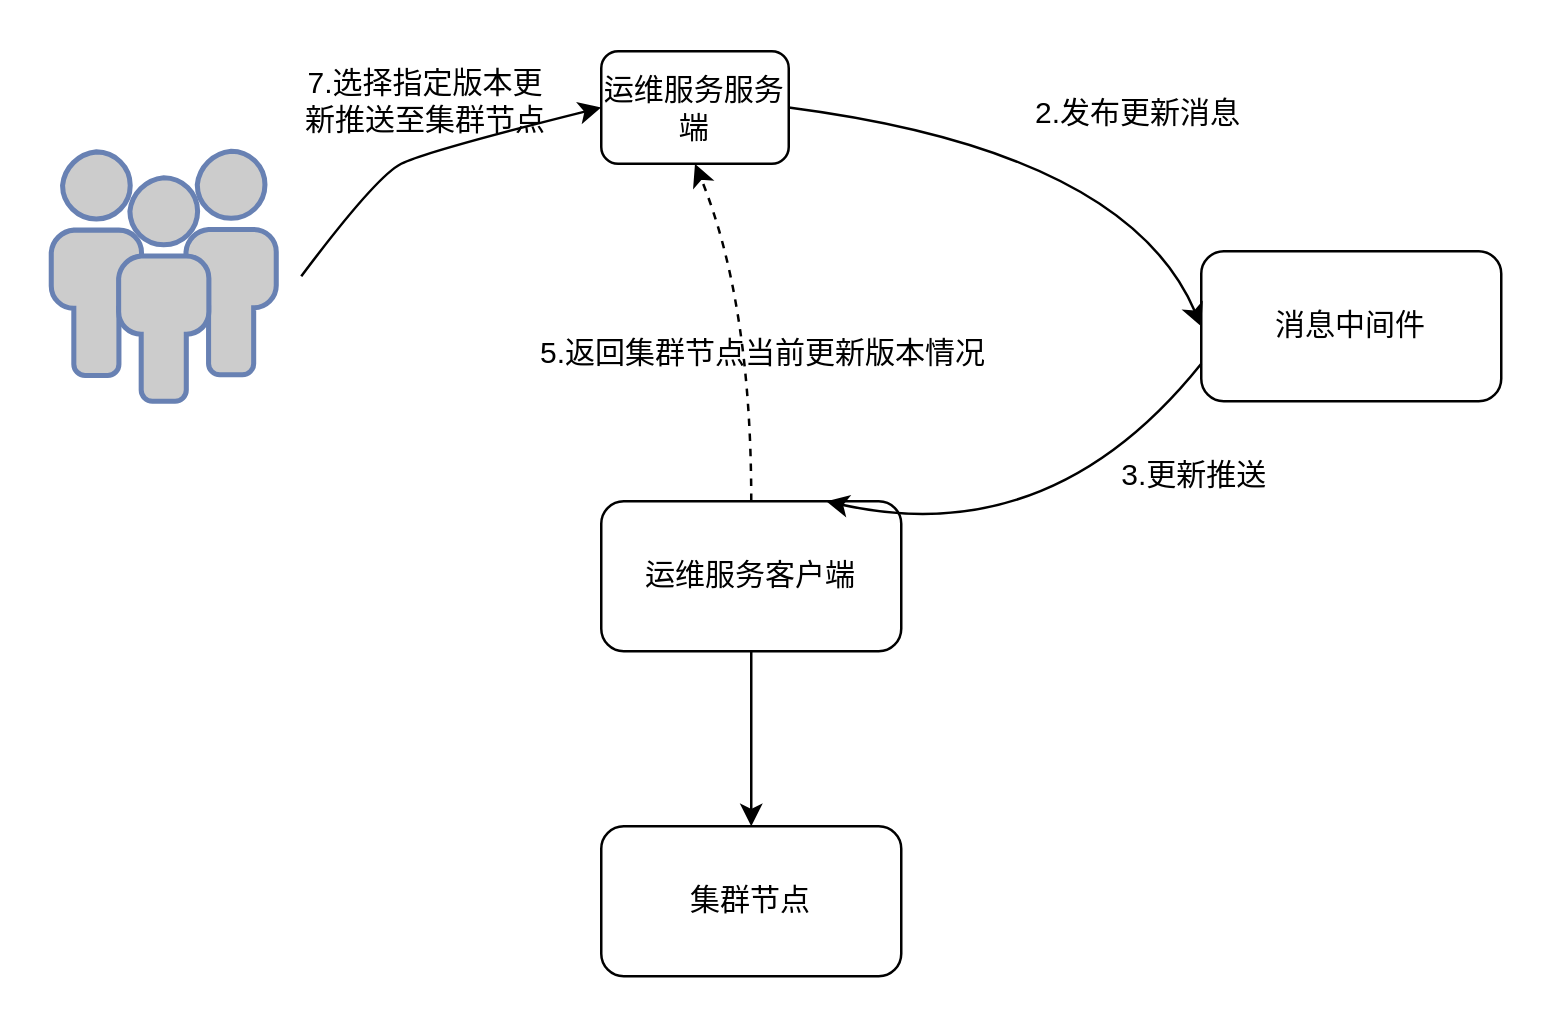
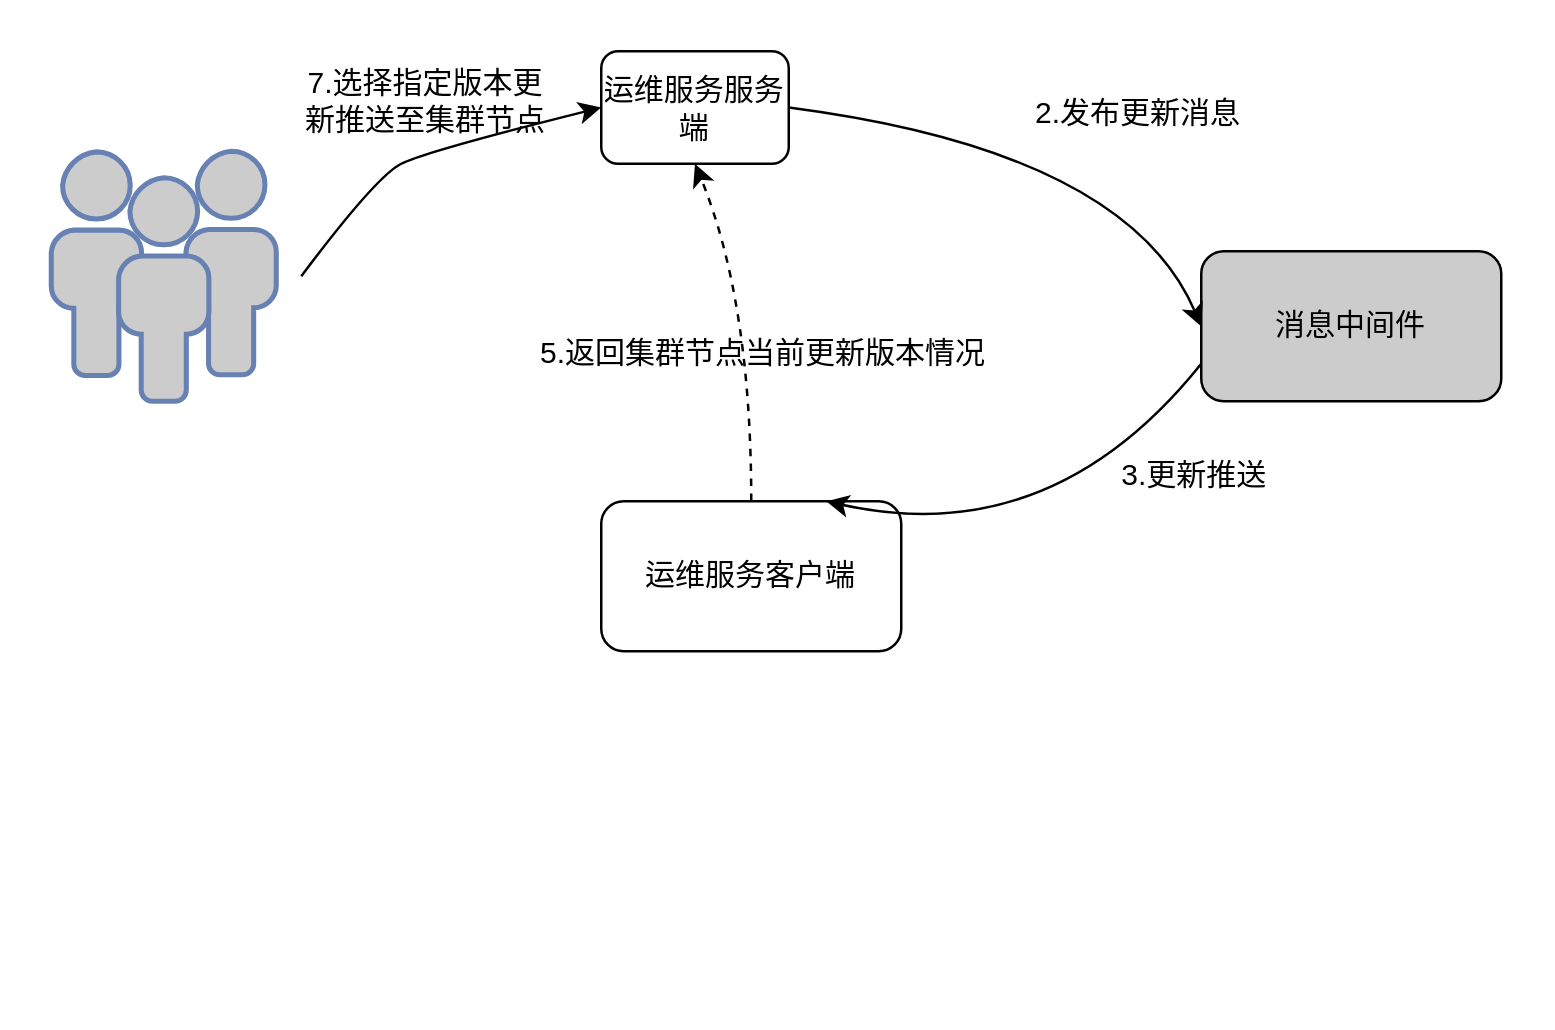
  <mxCell id="0" />
  <mxCell id="1" parent="0" />
  <mxCell id="2" value="" style="fontColor=#0066CC;verticalAlign=top;verticalLabelPosition=bottom;labelPosition=center;align=center;html=1;outlineConnect=0;fillColor=#CCCCCC;strokeColor=#6881B3;gradientColor=none;gradientDirection=north;strokeWidth=2;shape=mxgraph.networks.users;" parent="1" vertex="1"><mxGeometry x="20" y="60" width="90" height="100" as="geometry" /></mxCell>
  <mxCell id="3" value="运维服务服务端" style="rounded=1;whiteSpace=wrap;html=1;" parent="1" vertex="1"><mxGeometry x="240" y="20" width="75" height="45" as="geometry" /></mxCell>
- <mxCell id="4" value="消息中间件" style="rounded=1;whiteSpace=wrap;html=1;" parent="1" vertex="1"><mxGeometry x="480" y="100" width="120" height="60" as="geometry" /></mxCell>
+ <mxCell id="4" value="消息中间件" style="rounded=1;whiteSpace=wrap;html=1;fillColor=#cccccc;" parent="1" vertex="1"><mxGeometry x="480" y="100" width="120" height="60" as="geometry" /></mxCell>
  <mxCell id="5" value="运维服务客户端" style="rounded=1;whiteSpace=wrap;html=1;" parent="1" vertex="1"><mxGeometry x="240" y="200" width="120" height="60" as="geometry" /></mxCell>
- <mxCell id="6" value="集群节点" style="rounded=1;whiteSpace=wrap;html=1;" parent="1" vertex="1"><mxGeometry x="240" y="330" width="120" height="60" as="geometry" /></mxCell>
  <mxCell id="7" value="" style="curved=1;endArrow=classic;html=1;entryX=0;entryY=0.5;entryDx=0;entryDy=0;" parent="1" target="3" edge="1"><mxGeometry width="50" height="50" relative="1" as="geometry"><mxPoint x="120" y="110" as="sourcePoint" /><mxPoint x="210" y="100" as="targetPoint" /><Array as="points"><mxPoint x="150" y="70" /><mxPoint x="170" y="60" /></Array></mxGeometry></mxCell>
  <mxCell id="8" value="7.选择指定版本更新推送至集群节点" style="text;html=1;strokeColor=none;fillColor=none;align=center;verticalAlign=middle;whiteSpace=wrap;rounded=0;" parent="1" vertex="1"><mxGeometry x="120" y="30" width="100" height="20" as="geometry" /></mxCell>
  <mxCell id="9" value="" style="curved=1;endArrow=classic;html=1;entryX=0;entryY=0.5;entryDx=0;entryDy=0;exitX=1;exitY=0.5;exitDx=0;exitDy=0;" parent="1" source="3" target="4" edge="1"><mxGeometry width="50" height="50" relative="1" as="geometry"><mxPoint x="450" y="60" as="sourcePoint" /><mxPoint x="500" y="10" as="targetPoint" /><Array as="points"><mxPoint x="450" y="60" /></Array></mxGeometry></mxCell>
  <mxCell id="10" value="2.发布更新消息" style="text;html=1;strokeColor=none;fillColor=none;align=center;verticalAlign=middle;whiteSpace=wrap;rounded=0;" parent="1" vertex="1"><mxGeometry x="410" y="30" width="90" height="30" as="geometry" /></mxCell>
  <mxCell id="11" value="" style="curved=1;endArrow=classic;html=1;entryX=0.75;entryY=0;entryDx=0;entryDy=0;exitX=0;exitY=0.75;exitDx=0;exitDy=0;" parent="1" source="4" target="5" edge="1"><mxGeometry width="50" height="50" relative="1" as="geometry"><mxPoint x="420" y="270" as="sourcePoint" /><mxPoint x="470" y="220" as="targetPoint" /><Array as="points"><mxPoint x="420" y="220" /></Array></mxGeometry></mxCell>
  <mxCell id="12" value="3.更新推送" style="text;html=1;strokeColor=none;fillColor=none;align=center;verticalAlign=middle;whiteSpace=wrap;rounded=0;" parent="1" vertex="1"><mxGeometry x="430" y="180" width="95" height="20" as="geometry" /></mxCell>
- <mxCell id="13" value="" style="curved=1;endArrow=classic;html=1;entryX=0.5;entryY=0;entryDx=0;entryDy=0;exitX=0.5;exitY=1;exitDx=0;exitDy=0;" parent="1" source="5" target="6" edge="1"><mxGeometry width="50" height="50" relative="1" as="geometry"><mxPoint x="510" y="300" as="sourcePoint" /><mxPoint x="560" y="250" as="targetPoint" /><Array as="points"><mxPoint x="300" y="290" /></Array></mxGeometry></mxCell>
  <mxCell id="14" value="" style="curved=1;endArrow=classic;html=1;entryX=0.5;entryY=1;entryDx=0;entryDy=0;exitX=0.5;exitY=0;exitDx=0;exitDy=0;dashed=1;" parent="1" source="5" target="3" edge="1"><mxGeometry width="50" height="50" relative="1" as="geometry"><mxPoint x="190" y="160" as="sourcePoint" /><mxPoint x="240" y="110" as="targetPoint" /><Array as="points"><mxPoint x="300" y="120" /></Array></mxGeometry></mxCell>
  <mxCell id="15" value="5.返回集群节点当前更新版本情况" style="text;html=1;strokeColor=none;fillColor=none;align=center;verticalAlign=middle;whiteSpace=wrap;rounded=0;" parent="1" vertex="1"><mxGeometry x="210" y="140" width="190" as="geometry" /></mxCell>
